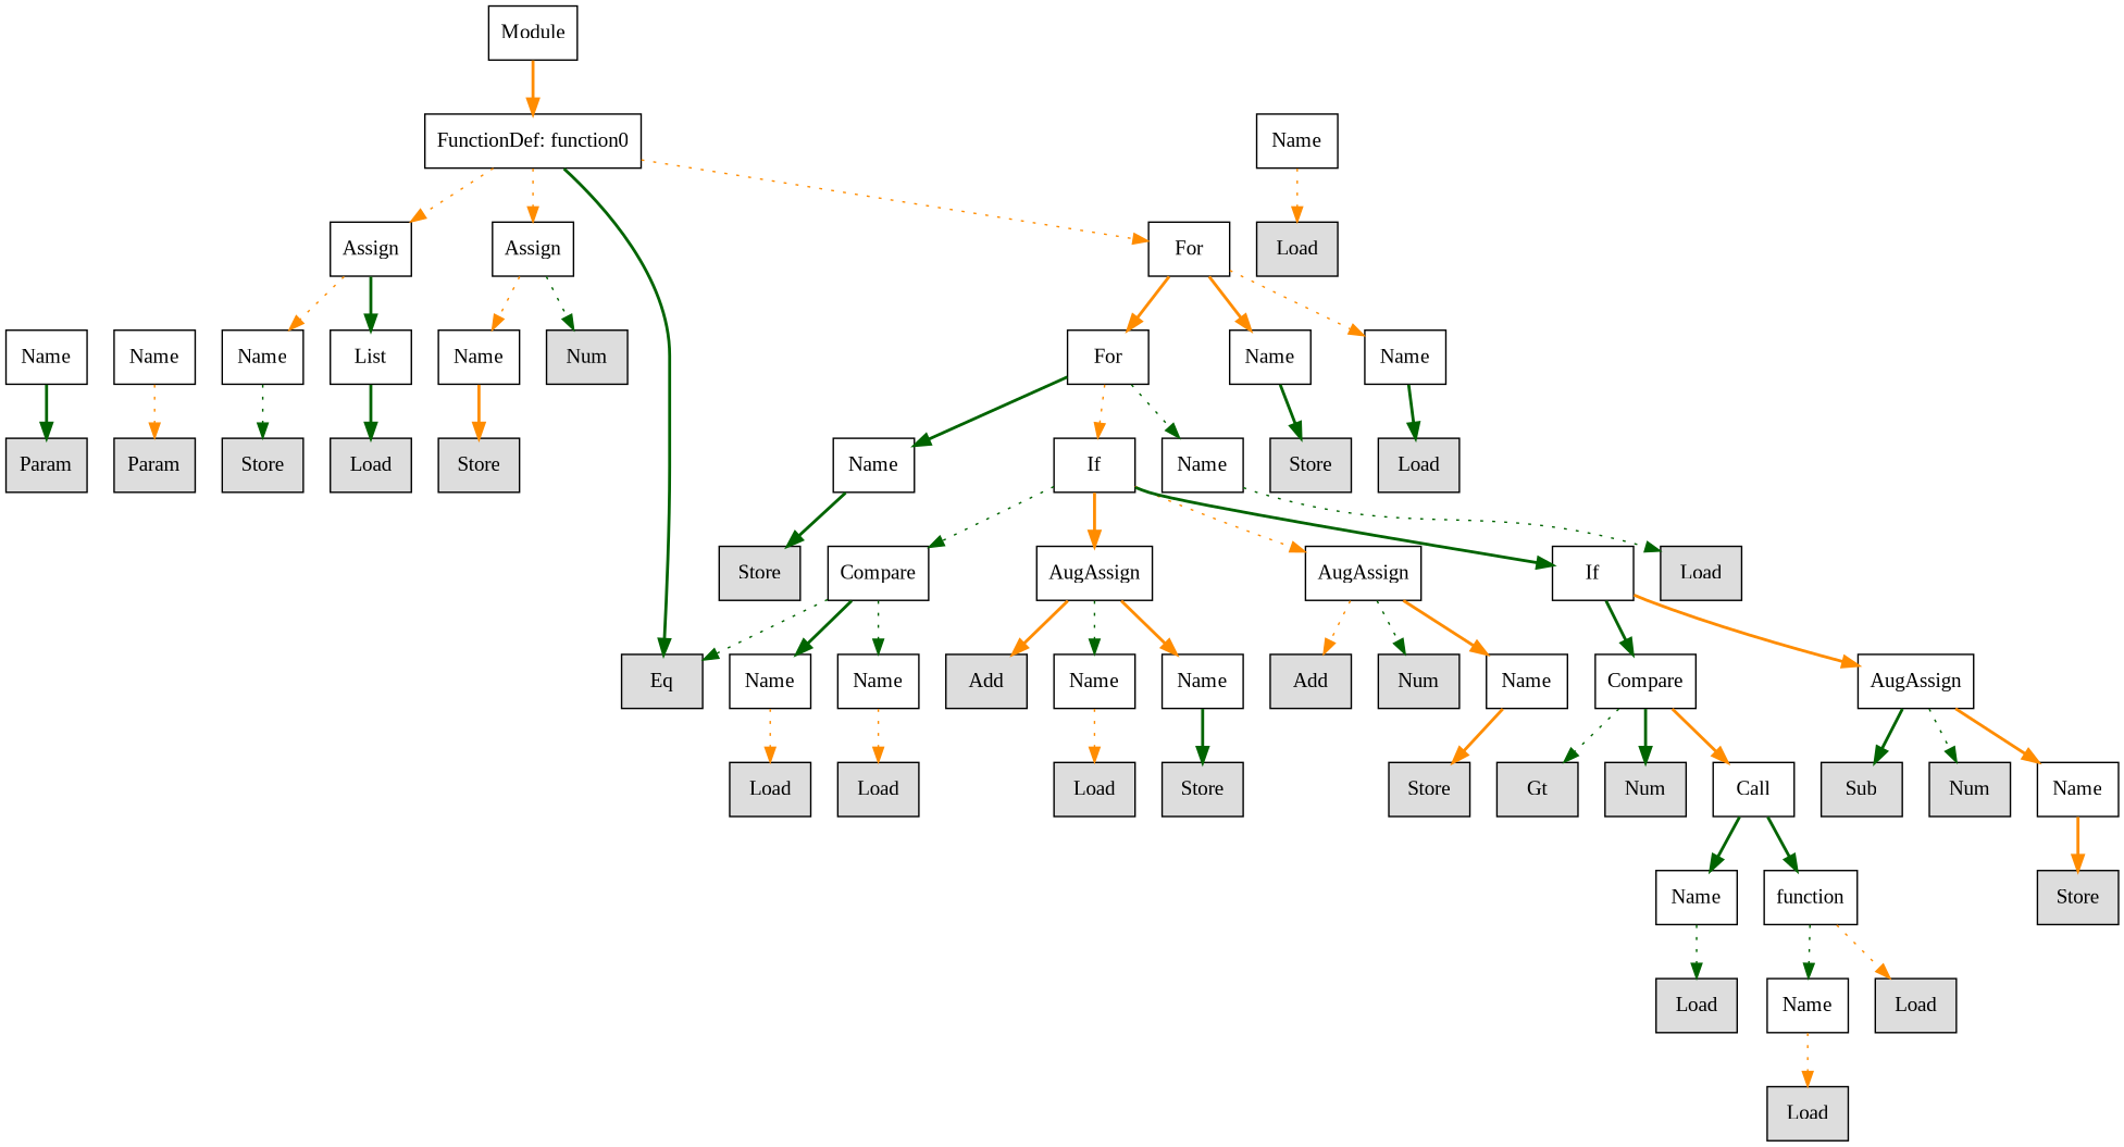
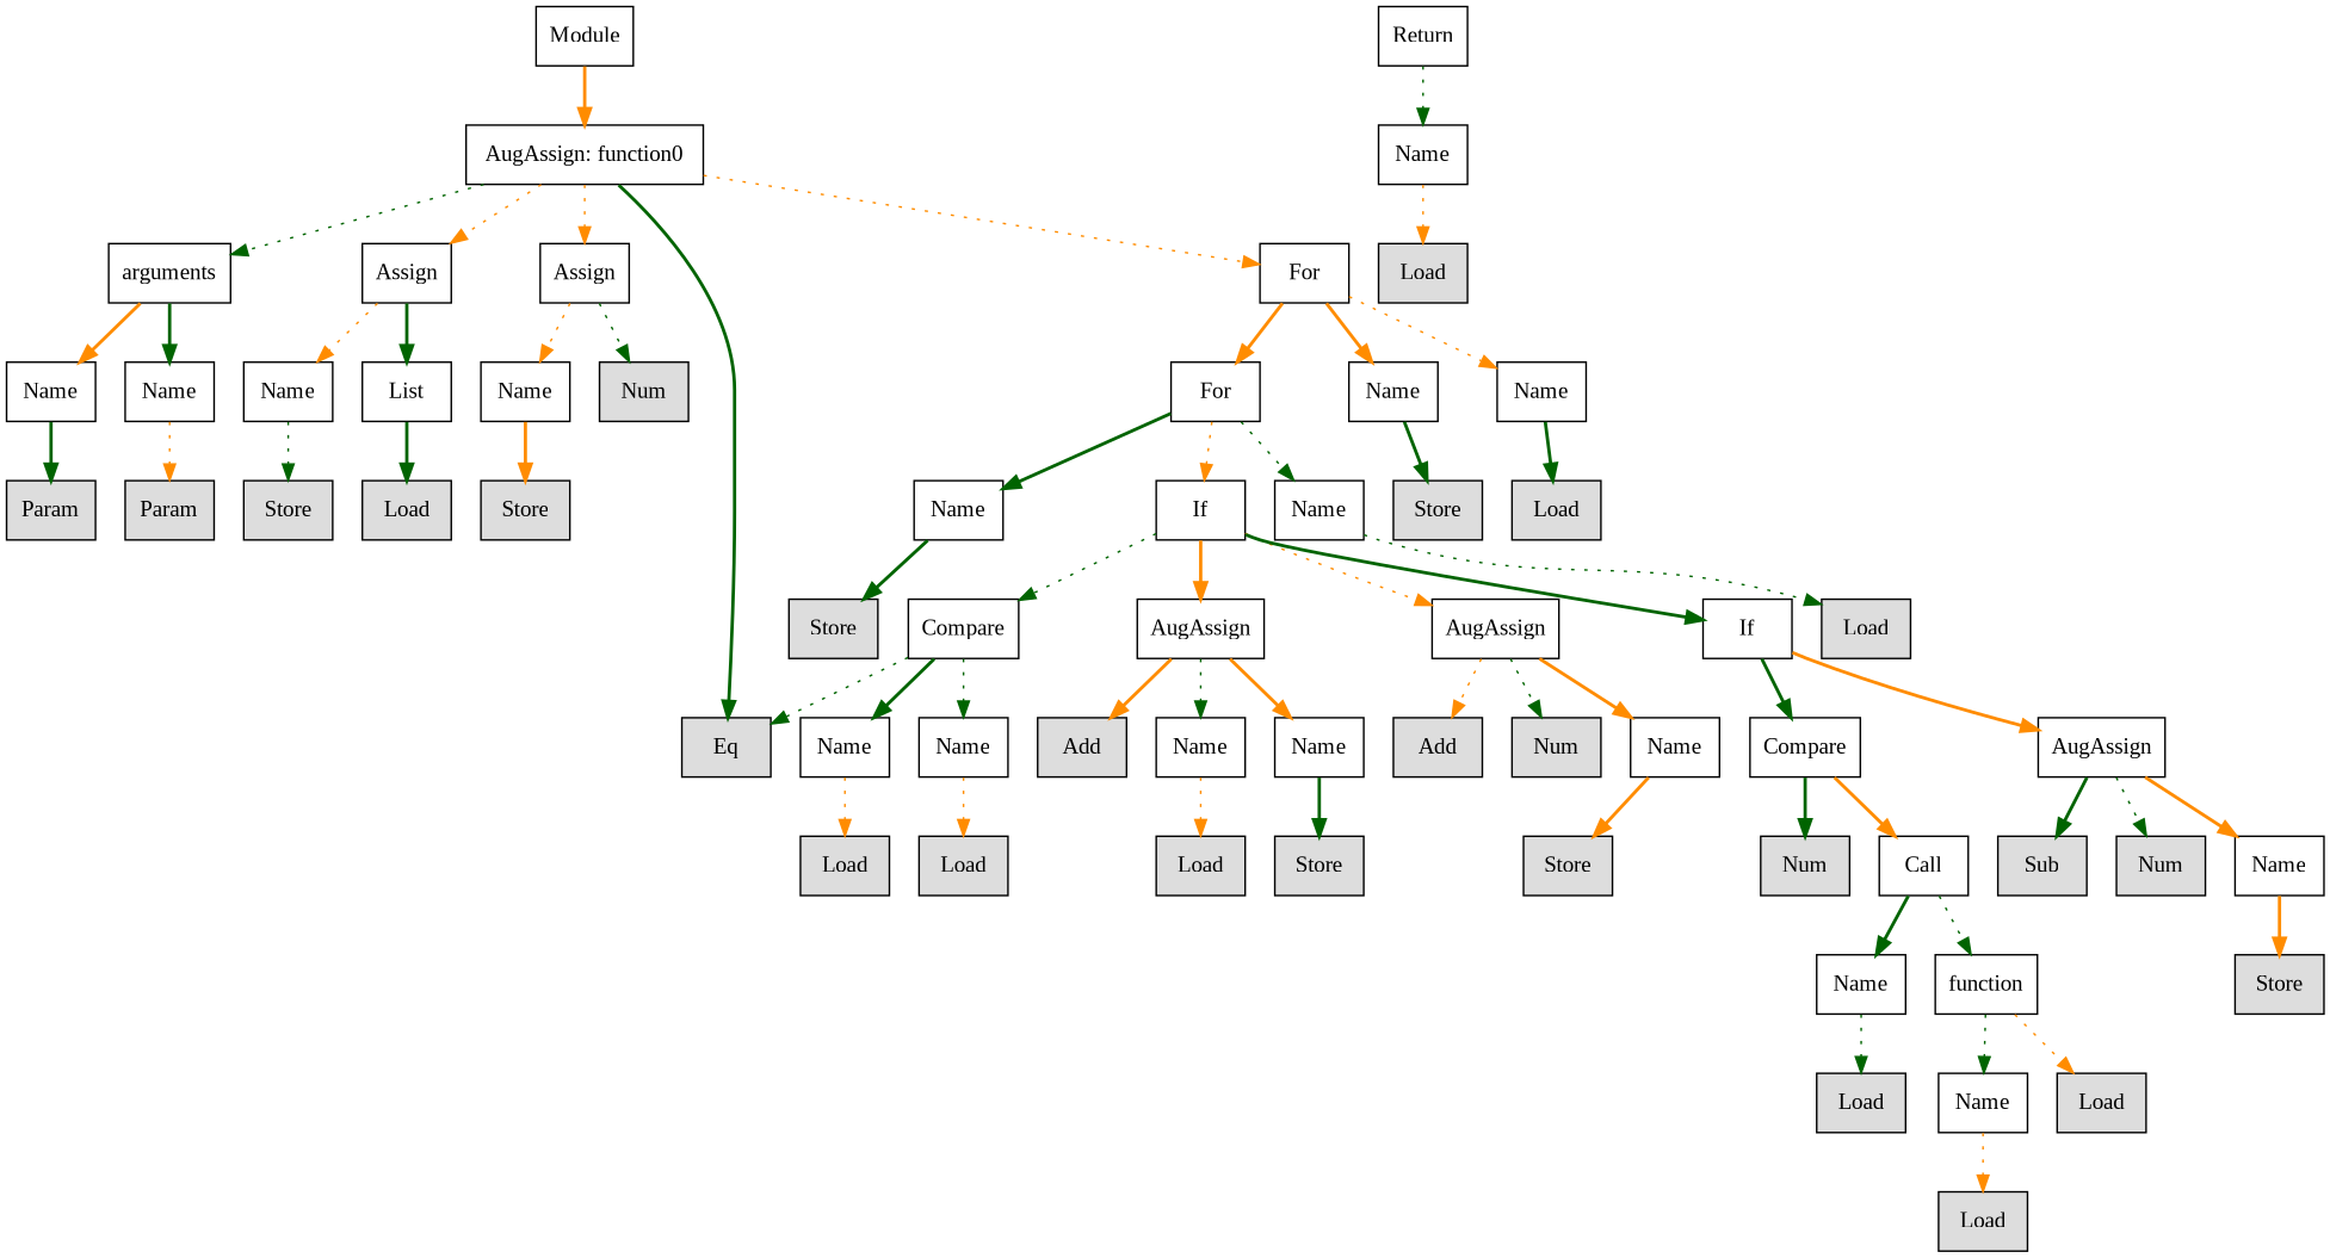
  digraph {
    fontname="Liberation Serif"
    node [fontname="Liberation Serif" shape=rect]
    edge [color=darkgreen fontname="Liberation Serif" style=bold]
    n1 [label=Module]
-   n2 [label="FunctionDef: function0"]
+   n2 [label="AugAssign: function0"]
+   n3 [label=arguments]
    n4 [label=Assign]
    n5 [label=Assign]
    n6 [label=For]
    n7 [fillcolor="#dddddd" label=Eq style=filled]
    n8 [label=Name]
    n9 [label=Name]
    n10 [label=Name]
    n11 [label=List]
    n12 [label=Name]
    n13 [fillcolor="#dddddd" label=Num style=filled]
    n14 [label=Name]
    n15 [label=Name]
    n16 [label=For]
+   n17 [label=Return]
    n18 [label=Name]
    n19 [fillcolor="#dddddd" label=Param style=filled]
    n20 [fillcolor="#dddddd" label=Param style=filled]
    n21 [fillcolor="#dddddd" label=Store style=filled]
    n22 [fillcolor="#dddddd" label=Load style=filled]
    n23 [fillcolor="#dddddd" label=Store style=filled]
    n24 [fillcolor="#dddddd" label=Store style=filled]
    n25 [fillcolor="#dddddd" label=Load style=filled]
    n26 [label=Name]
    n27 [label=Name]
    n28 [label=If]
    n29 [fillcolor="#dddddd" label=Load style=filled]
    n30 [fillcolor="#dddddd" label=Store style=filled]
    n31 [fillcolor="#dddddd" label=Load style=filled]
    n32 [label=Compare]
    n33 [label=AugAssign]
    n34 [label=AugAssign]
    n35 [label=If]
    n36 [label=Name]
    n37 [label=Name]
    n38 [label=Name]
    n39 [fillcolor="#dddddd" label=Add style=filled]
    n40 [fillcolor="#dddddd" label=Num style=filled]
    n41 [label=Name]
    n42 [fillcolor="#dddddd" label=Add style=filled]
    n43 [label=Name]
    n44 [label=Compare]
    n45 [label=AugAssign]
    n46 [fillcolor="#dddddd" label=Load style=filled]
    n47 [fillcolor="#dddddd" label=Load style=filled]
    n48 [fillcolor="#dddddd" label=Store style=filled]
    n49 [fillcolor="#dddddd" label=Store style=filled]
    n50 [fillcolor="#dddddd" label=Load style=filled]
    n51 [label=Call]
-   n52 [fillcolor="#dddddd" label=Gt style=filled]
    n53 [fillcolor="#dddddd" label=Num style=filled]
    n54 [label=Name]
    n55 [fillcolor="#dddddd" label=Sub style=filled]
    n56 [fillcolor="#dddddd" label=Num style=filled]
    n57 [label=function]
    n58 [label=Name]
    n59 [fillcolor="#dddddd" label=Store style=filled]
    n60 [label=Name]
    n61 [fillcolor="#dddddd" label=Load style=filled]
    n62 [fillcolor="#dddddd" label=Load style=filled]
    n63 [fillcolor="#dddddd" label=Load style=filled]
    n1 -> n2 [color=darkorange]
+   n2 -> n3 [style=dotted]
    n2 -> n4 [color=darkorange style=dotted]
    n2 -> n5 [color=darkorange style=dotted]
    n2 -> n6 [color=darkorange style=dotted]
    n2 -> n7
+   n3 -> n8 [color=darkorange]
+   n3 -> n9
    n4 -> n10 [color=darkorange style=dotted]
    n4 -> n11
    n5 -> n12 [color=darkorange style=dotted]
    n5 -> n13 [style=dotted]
    n6 -> n14 [color=darkorange]
    n6 -> n15 [color=darkorange style=dotted]
    n6 -> n16 [color=darkorange]
    n8 -> n19
    n9 -> n20 [color=darkorange style=dotted]
    n10 -> n21 [style=dotted]
    n11 -> n22
    n12 -> n23 [color=darkorange]
    n14 -> n24
    n15 -> n25
    n16 -> n26
    n16 -> n27 [style=dotted]
    n16 -> n28 [color=darkorange style=dotted]
+   n17 -> n18 [style=dotted]
    n18 -> n29 [color=darkorange style=dotted]
    n26 -> n30
    n27 -> n31 [style=dotted]
    n28 -> n32 [style=dotted]
    n28 -> n33 [color=darkorange style=dotted]
    n28 -> n34 [color=darkorange]
    n28 -> n35
    n32 -> n7 [style=dotted]
    n32 -> n36
    n32 -> n37 [style=dotted]
    n33 -> n38 [color=darkorange]
    n33 -> n39 [color=darkorange style=dotted]
    n33 -> n40 [style=dotted]
    n34 -> n41 [color=darkorange]
    n34 -> n42 [color=darkorange]
    n34 -> n43 [style=dotted]
    n35 -> n44
    n35 -> n45 [color=darkorange]
    n36 -> n46 [color=darkorange style=dotted]
    n37 -> n47 [color=darkorange style=dotted]
    n38 -> n48 [color=darkorange]
    n41 -> n49
    n43 -> n50 [color=darkorange style=dotted]
    n44 -> n51 [color=darkorange]
-   n44 -> n52 [style=dotted]
    n44 -> n53
    n45 -> n54 [color=darkorange]
    n45 -> n55
    n45 -> n56 [style=dotted]
-   n51 -> n57
+   n51 -> n57 [style=dotted]
    n51 -> n58
    n54 -> n59 [color=darkorange]
    n57 -> n60 [style=dotted]
    n57 -> n61 [color=darkorange style=dotted]
    n58 -> n62 [style=dotted]
    n60 -> n63 [color=darkorange style=dotted]
  }
